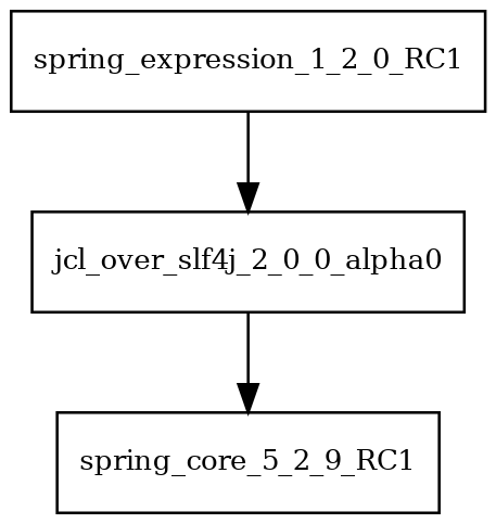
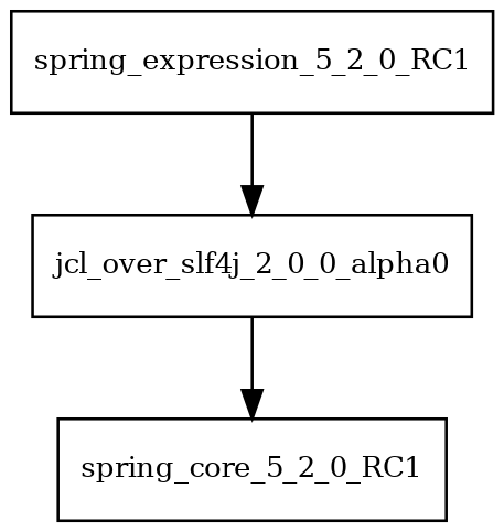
  digraph {
    node [fontsize=10.0 shape=box]
-   spring_expression_5_2_0_RC1 [label=spring_expression_1_2_0_RC1]
+   spring_expression_5_2_0_RC1
    jcl_over_slf4j_2_0_0_alpha0
-   spring_core_5_2_0_RC1 [label=spring_core_5_2_9_RC1]
+   spring_core_5_2_0_RC1
    spring_expression_5_2_0_RC1 -> jcl_over_slf4j_2_0_0_alpha0
    jcl_over_slf4j_2_0_0_alpha0 -> spring_core_5_2_0_RC1
  }
